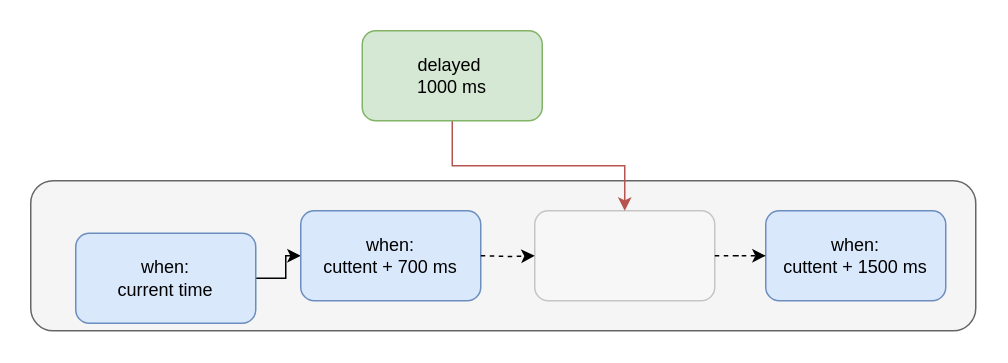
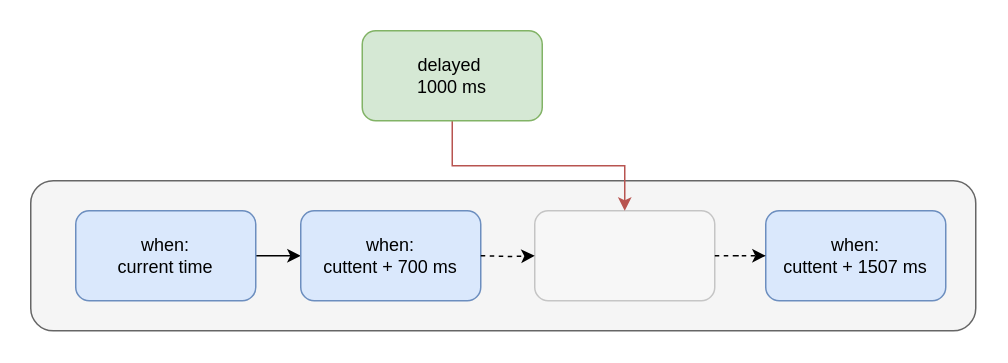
  <mxCell id="0" />
  <mxCell id="1" parent="0" />
  <mxCell id="2" value="" style="rounded=1;whiteSpace=wrap;html=1;fillColor=#f5f5f5;strokeColor=#666666;fontColor=#333333;" vertex="1" parent="1"><mxGeometry x="20" y="120" width="630" height="100" as="geometry" /></mxCell>
  <mxCell id="3" value="" style="edgeStyle=orthogonalEdgeStyle;rounded=0;orthogonalLoop=1;jettySize=auto;html=1;" edge="1" parent="1" source="4" target="5"><mxGeometry relative="1" as="geometry" /></mxCell>
- <mxCell id="4" value="when: &lt;br&gt;current time" style="rounded=1;whiteSpace=wrap;html=1;fillColor=#dae8fc;strokeColor=#6c8ebf;" vertex="1" parent="1"><mxGeometry x="50" y="155" width="120" height="60" as="geometry" /></mxCell>
+ <mxCell id="4" value="when: &lt;br&gt;current time" style="rounded=1;whiteSpace=wrap;html=1;fillColor=#dae8fc;strokeColor=#6c8ebf;" vertex="1" parent="1"><mxGeometry x="50" y="140" width="120" height="60" as="geometry" /></mxCell>
  <mxCell id="5" value="when:&lt;br&gt;cuttent + 700 ms" style="rounded=1;whiteSpace=wrap;html=1;fillColor=#dae8fc;strokeColor=#6c8ebf;" vertex="1" parent="1"><mxGeometry x="200" y="140" width="120" height="60" as="geometry" /></mxCell>
  <mxCell id="6" value="" style="edgeStyle=orthogonalEdgeStyle;rounded=0;orthogonalLoop=1;jettySize=auto;html=1;dashed=1;" edge="1" parent="1" target="9"><mxGeometry relative="1" as="geometry"><mxPoint x="320" y="170" as="sourcePoint" /></mxGeometry></mxCell>
- <mxCell id="7" value="&lt;span&gt;when:&lt;/span&gt;&lt;br&gt;&lt;span&gt;cuttent + 1500 ms&lt;/span&gt;" style="rounded=1;whiteSpace=wrap;html=1;fillColor=#dae8fc;strokeColor=#6c8ebf;" vertex="1" parent="1"><mxGeometry x="510" y="140" width="120" height="60" as="geometry" /></mxCell>
+ <mxCell id="7" value="&lt;span&gt;when:&lt;/span&gt;&lt;br&gt;&lt;span&gt;cuttent + 1507 ms&lt;/span&gt;" style="rounded=1;whiteSpace=wrap;html=1;fillColor=#dae8fc;strokeColor=#6c8ebf;" vertex="1" parent="1"><mxGeometry x="510" y="140" width="120" height="60" as="geometry" /></mxCell>
  <mxCell id="8" value="" style="edgeStyle=orthogonalEdgeStyle;rounded=0;orthogonalLoop=1;jettySize=auto;html=1;dashed=1;" edge="1" parent="1" source="9" target="7"><mxGeometry relative="1" as="geometry" /></mxCell>
  <mxCell id="9" value="" style="rounded=1;whiteSpace=wrap;html=1;opacity=20;" vertex="1" parent="1"><mxGeometry x="356" y="140" width="120" height="60" as="geometry" /></mxCell>
  <mxCell id="10" value="" style="edgeStyle=orthogonalEdgeStyle;rounded=0;orthogonalLoop=1;jettySize=auto;html=1;fillColor=#f8cecc;strokeColor=#b85450;" edge="1" parent="1" source="11" target="9"><mxGeometry relative="1" as="geometry" /></mxCell>
  <mxCell id="11" value="delayed&amp;nbsp;&lt;br&gt;1000 ms" style="rounded=1;whiteSpace=wrap;html=1;fillColor=#d5e8d4;strokeColor=#82b366;" vertex="1" parent="1"><mxGeometry x="241" y="20" width="120" height="60" as="geometry" /></mxCell>
